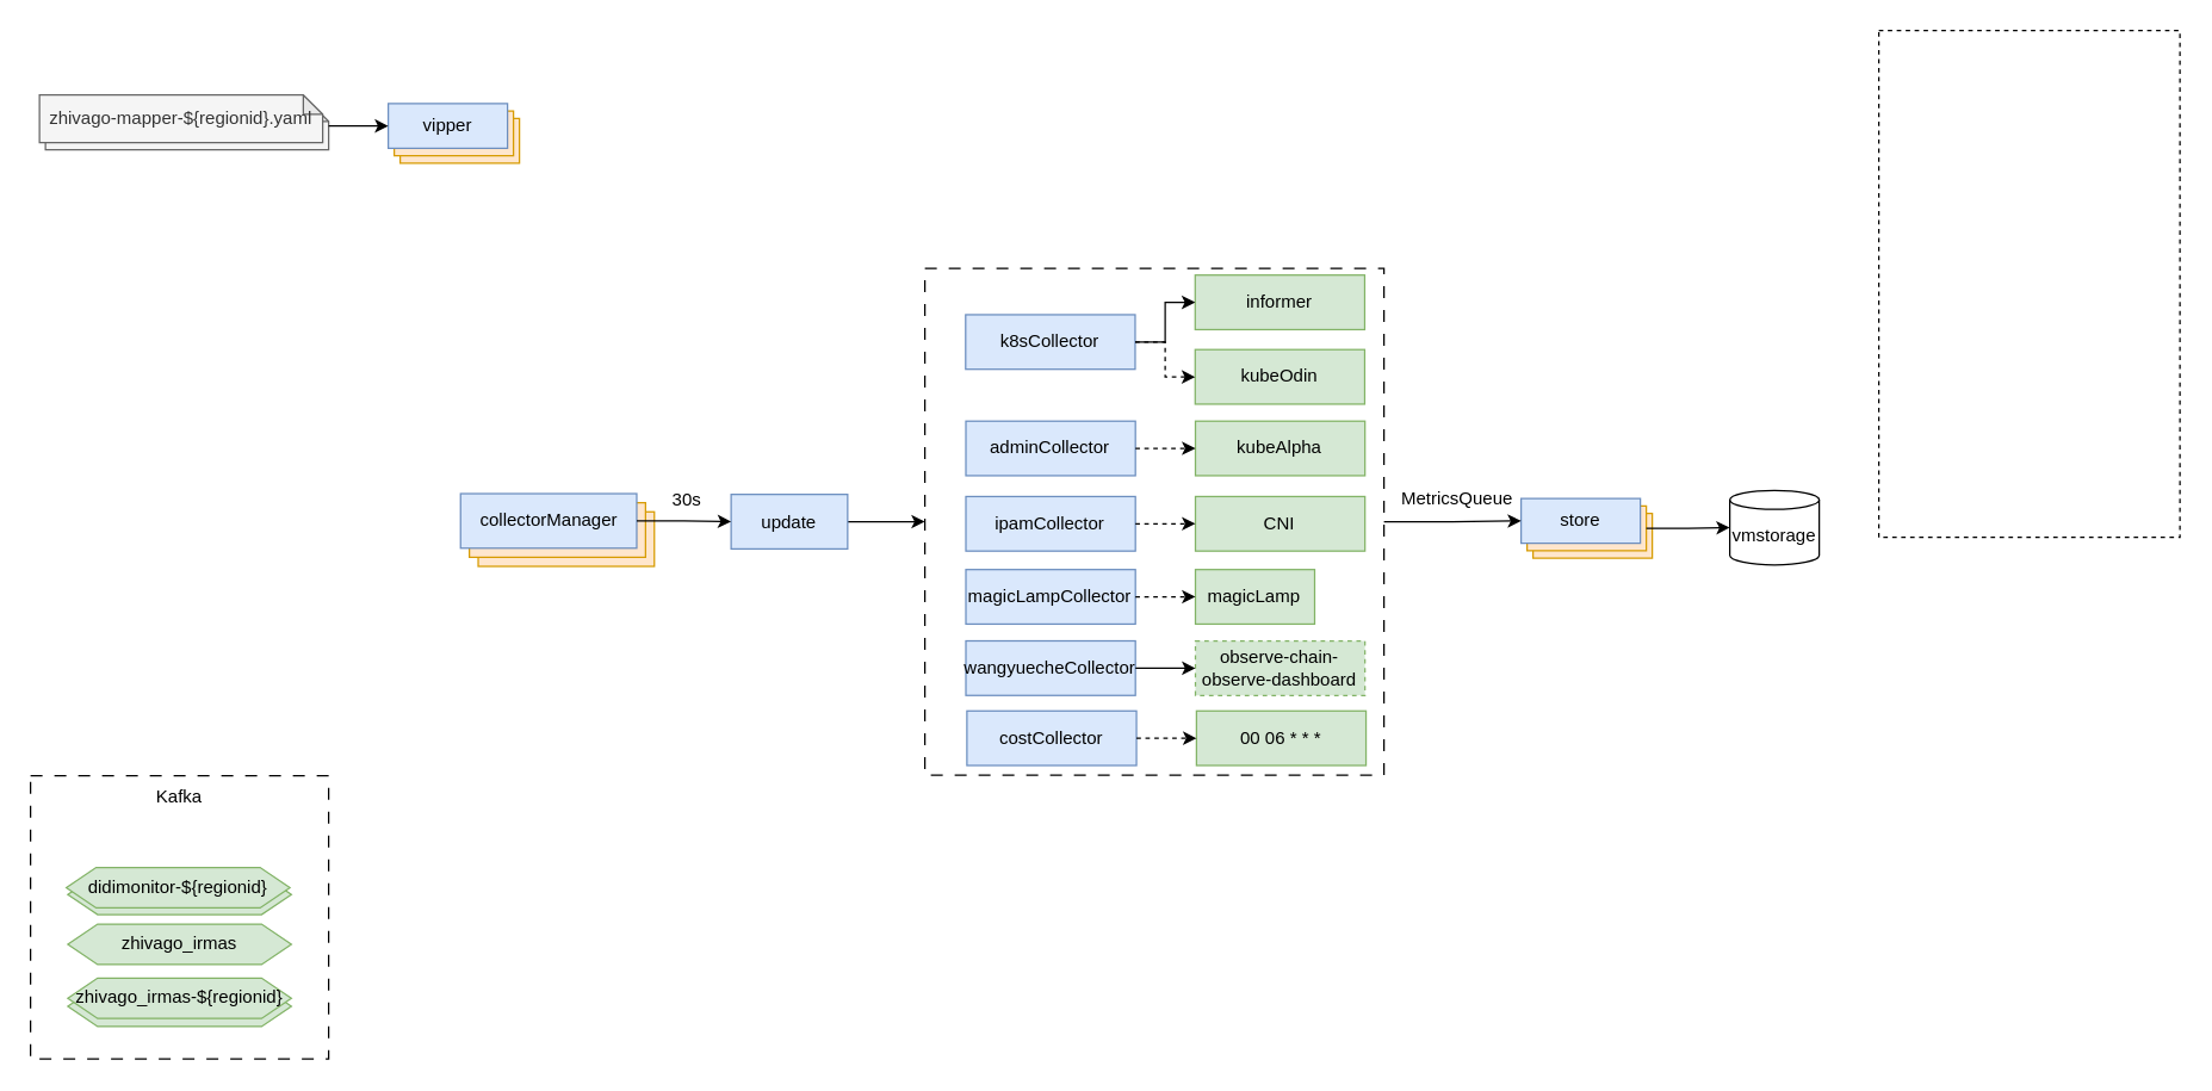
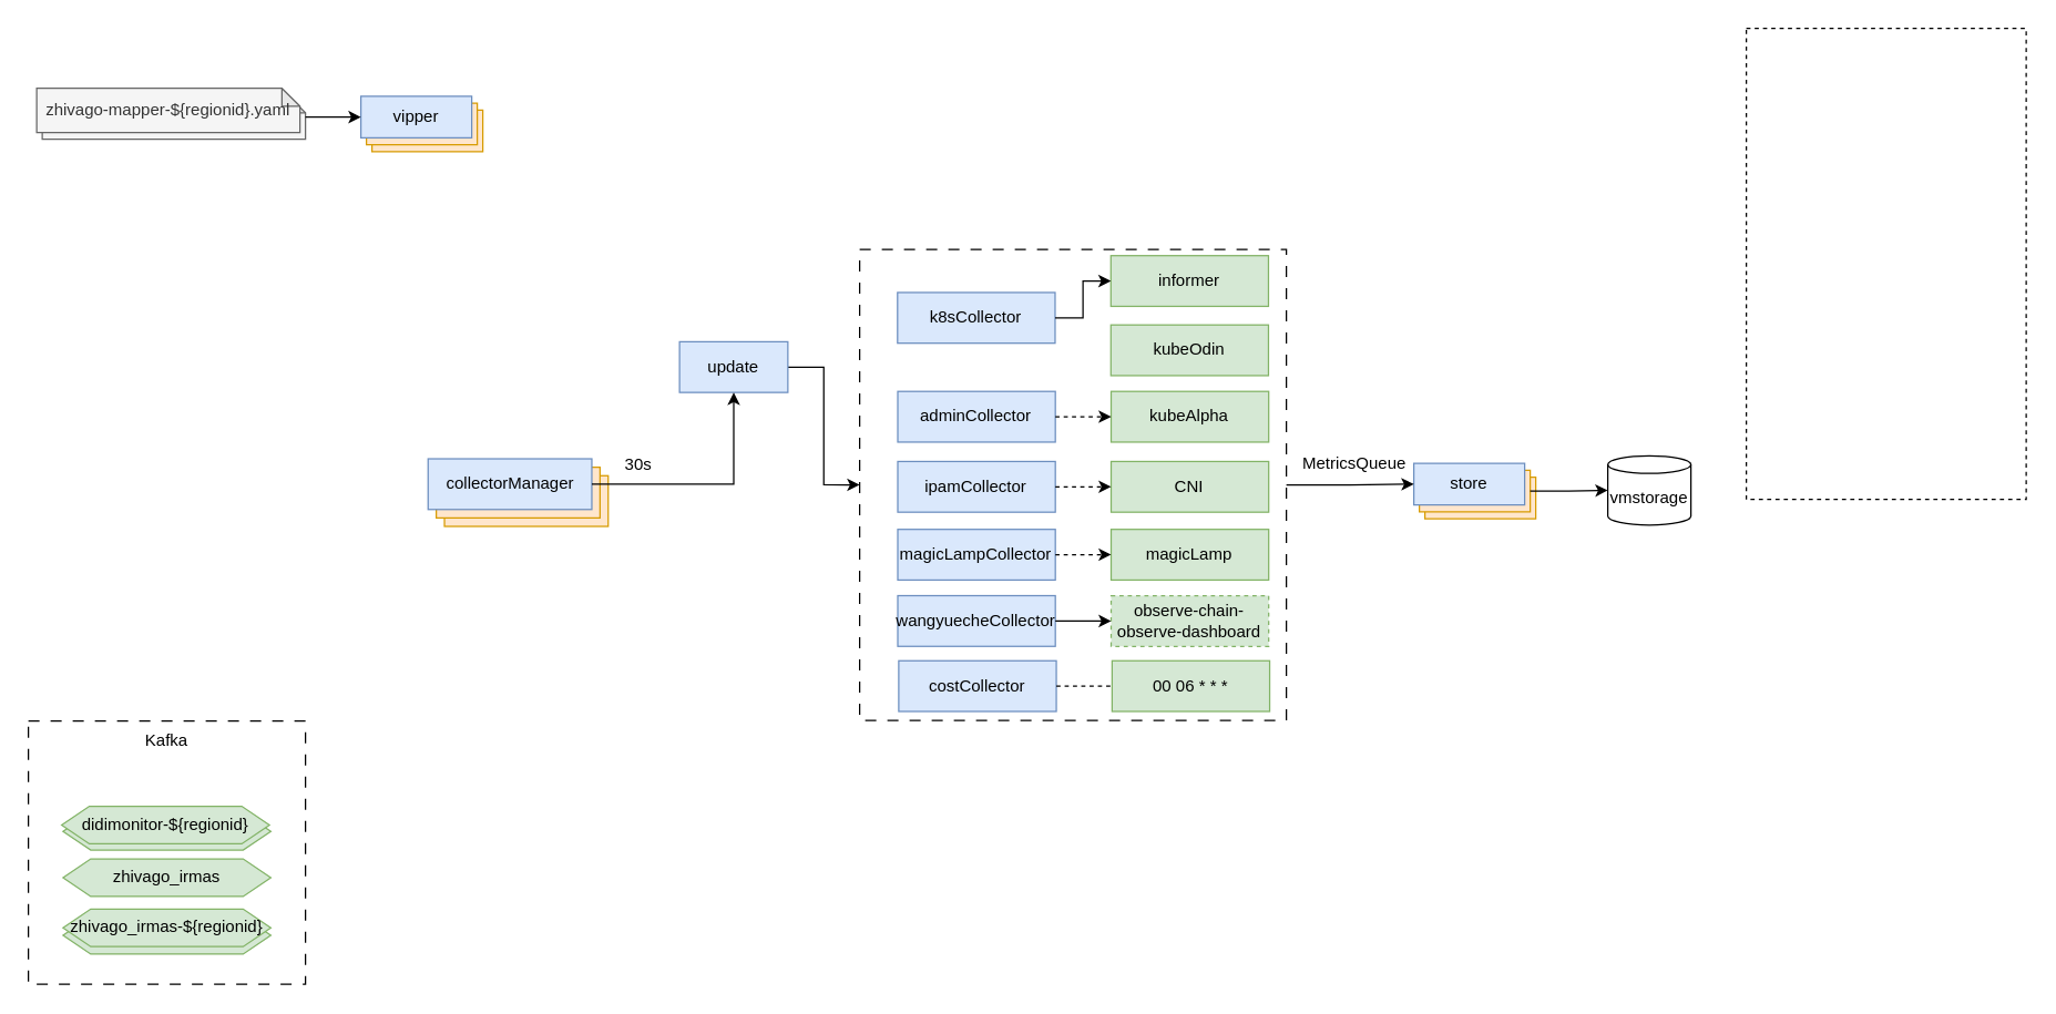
  <mxCell id="0" />
  <mxCell id="1" parent="0" />
  <mxCell id="2" value="" style="rounded=0;whiteSpace=wrap;html=1;dashed=1;" parent="1" vertex="1"><mxGeometry x="1260" y="20" width="202" height="340" as="geometry" /></mxCell>
  <mxCell id="3" value="vmstorage" style="shape=cylinder3;whiteSpace=wrap;html=1;boundedLbl=1;backgroundOutline=1;size=6.37;" parent="1" vertex="1"><mxGeometry x="1160" y="328.5" width="60" height="50" as="geometry" /></mxCell>
  <mxCell id="4" value="" style="group" parent="1" vertex="1" connectable="0"><mxGeometry x="20" y="520" width="200" height="190" as="geometry" /></mxCell>
  <mxCell id="5" value="" style="rounded=0;whiteSpace=wrap;html=1;dashed=1;dashPattern=8 8;" parent="4" vertex="1"><mxGeometry width="200" height="190" as="geometry" /></mxCell>
  <mxCell id="6" value="zhivago_irmas" style="shape=hexagon;perimeter=hexagonPerimeter2;whiteSpace=wrap;html=1;fixedSize=1;fillColor=#d5e8d4;strokeColor=#82b366;" parent="4" vertex="1"><mxGeometry x="25" y="99.524" width="150" height="27.143" as="geometry" /></mxCell>
  <mxCell id="7" value="" style="group" parent="4" vertex="1" connectable="0"><mxGeometry x="25" y="63.333" width="150" height="36.19" as="geometry" /></mxCell>
  <mxCell id="8" style="edgeStyle=orthogonalEdgeStyle;rounded=0;orthogonalLoop=1;jettySize=auto;html=1;exitX=1;exitY=0.75;exitDx=0;exitDy=0;entryX=1;entryY=0.25;entryDx=0;entryDy=0;" parent="7" source="9" target="10" edge="1"><mxGeometry relative="1" as="geometry" /></mxCell>
  <mxCell id="9" value="" style="shape=hexagon;perimeter=hexagonPerimeter2;whiteSpace=wrap;html=1;fixedSize=1;fillColor=#d5e8d4;strokeColor=#82b366;" parent="7" vertex="1"><mxGeometry y="2.714" width="150" height="27.143" as="geometry" /></mxCell>
  <mxCell id="10" value="didimonitor-${regionid}" style="shape=hexagon;perimeter=hexagonPerimeter2;whiteSpace=wrap;html=1;fixedSize=1;fillColor=#d5e8d4;strokeColor=#82b366;" parent="7" vertex="1"><mxGeometry x="-1" y="-1.81" width="150" height="27.143" as="geometry" /></mxCell>
  <mxCell id="11" value="Kafka" style="text;html=1;strokeColor=none;fillColor=none;align=center;verticalAlign=middle;whiteSpace=wrap;rounded=0;" parent="4" vertex="1"><mxGeometry x="70" width="60" height="27.143" as="geometry" /></mxCell>
  <mxCell id="12" value="" style="group" parent="4" vertex="1" connectable="0"><mxGeometry x="25" y="135.714" width="150" height="36.19" as="geometry" /></mxCell>
  <mxCell id="13" value="" style="shape=hexagon;perimeter=hexagonPerimeter2;whiteSpace=wrap;html=1;fixedSize=1;fillColor=#d5e8d4;strokeColor=#82b366;" parent="12" vertex="1"><mxGeometry y="5.429" width="150" height="27.143" as="geometry" /></mxCell>
  <mxCell id="14" value="zhivago_irmas-${regionid}" style="shape=hexagon;perimeter=hexagonPerimeter2;whiteSpace=wrap;html=1;fixedSize=1;fillColor=#d5e8d4;strokeColor=#82b366;" parent="12" vertex="1"><mxGeometry width="150" height="27.143" as="geometry" /></mxCell>
  <mxCell id="15" value="" style="group" parent="1" vertex="1" connectable="0"><mxGeometry x="20" y="60" width="200" height="40" as="geometry" /></mxCell>
  <mxCell id="16" value="" style="shape=note;whiteSpace=wrap;html=1;backgroundOutline=1;darkOpacity=0.05;size=13;fillColor=#f5f5f5;fontColor=#333333;strokeColor=#666666;" parent="15" vertex="1"><mxGeometry x="10" y="8" width="190" height="32" as="geometry" /></mxCell>
  <mxCell id="17" value="zhivago-mapper-${regionid}.yaml" style="shape=note;whiteSpace=wrap;html=1;backgroundOutline=1;darkOpacity=0.05;size=13;fillColor=#f5f5f5;fontColor=#333333;strokeColor=#666666;" parent="15" vertex="1"><mxGeometry x="6" y="3.2" width="190" height="32" as="geometry" /></mxCell>
  <mxCell id="18" value="" style="group" parent="1" vertex="1" connectable="0"><mxGeometry x="260" y="68" width="88" height="41" as="geometry" /></mxCell>
  <mxCell id="19" value="" style="rounded=0;whiteSpace=wrap;html=1;fillColor=#ffe6cc;strokeColor=#d79b00;" parent="18" vertex="1"><mxGeometry x="8" y="11" width="80" height="30" as="geometry" /></mxCell>
  <mxCell id="20" value="" style="rounded=0;whiteSpace=wrap;html=1;fillColor=#ffe6cc;strokeColor=#d79b00;" parent="18" vertex="1"><mxGeometry x="4" y="6" width="80" height="30" as="geometry" /></mxCell>
  <mxCell id="21" value="vipper" style="rounded=0;whiteSpace=wrap;html=1;fillColor=#dae8fc;strokeColor=#6c8ebf;" parent="18" vertex="1"><mxGeometry y="1" width="80" height="30" as="geometry" /></mxCell>
  <mxCell id="22" value="" style="edgeStyle=orthogonalEdgeStyle;rounded=0;orthogonalLoop=1;jettySize=auto;html=1;" parent="1" source="16" target="21" edge="1"><mxGeometry relative="1" as="geometry" /></mxCell>
  <mxCell id="23" value="" style="group" parent="1" vertex="1" connectable="0"><mxGeometry x="1020" y="333" width="88" height="41" as="geometry" /></mxCell>
  <mxCell id="24" value="" style="rounded=0;whiteSpace=wrap;html=1;fillColor=#ffe6cc;strokeColor=#d79b00;" parent="23" vertex="1"><mxGeometry x="8" y="11" width="80" height="30" as="geometry" /></mxCell>
  <mxCell id="25" value="" style="rounded=0;whiteSpace=wrap;html=1;fillColor=#ffe6cc;strokeColor=#d79b00;" parent="23" vertex="1"><mxGeometry x="4" y="6" width="80" height="30" as="geometry" /></mxCell>
  <mxCell id="26" value="store" style="rounded=0;whiteSpace=wrap;html=1;fillColor=#dae8fc;strokeColor=#6c8ebf;" parent="23" vertex="1"><mxGeometry y="1" width="80" height="30" as="geometry" /></mxCell>
  <mxCell id="27" value="" style="group" parent="1" vertex="1" connectable="0"><mxGeometry x="308.5" y="329.5" width="130" height="50" as="geometry" /></mxCell>
  <mxCell id="28" value="" style="rounded=0;whiteSpace=wrap;html=1;fillColor=#ffe6cc;strokeColor=#d79b00;" parent="27" vertex="1"><mxGeometry x="11.818" y="13.415" width="118.182" height="36.585" as="geometry" /></mxCell>
  <mxCell id="29" value="" style="rounded=0;whiteSpace=wrap;html=1;fillColor=#ffe6cc;strokeColor=#d79b00;" parent="27" vertex="1"><mxGeometry x="5.909" y="7.317" width="118.182" height="36.585" as="geometry" /></mxCell>
  <mxCell id="30" value="collectorManager" style="rounded=0;whiteSpace=wrap;html=1;fillColor=#dae8fc;strokeColor=#6c8ebf;" parent="27" vertex="1"><mxGeometry y="1.22" width="118.182" height="36.585" as="geometry" /></mxCell>
  <mxCell id="31" value="" style="edgeStyle=orthogonalEdgeStyle;rounded=0;orthogonalLoop=1;jettySize=auto;html=1;entryX=0;entryY=0.5;entryDx=0;entryDy=0;" edge="1" parent="1" source="32" target="36"><mxGeometry relative="1" as="geometry"><mxPoint x="648.182" y="349.512" as="targetPoint" /></mxGeometry></mxCell>
- <mxCell id="32" value="update" style="rounded=0;whiteSpace=wrap;html=1;fillColor=#dae8fc;strokeColor=#6c8ebf;" parent="1" vertex="1"><mxGeometry x="490" y="331.22" width="78.18" height="36.59" as="geometry" /></mxCell>
+ <mxCell id="32" value="update" style="rounded=0;whiteSpace=wrap;html=1;fillColor=#dae8fc;strokeColor=#6c8ebf;" parent="1" vertex="1"><mxGeometry x="490" y="246.22" width="78.18" height="36.59" as="geometry" /></mxCell>
  <mxCell id="33" value="" style="edgeStyle=orthogonalEdgeStyle;rounded=0;orthogonalLoop=1;jettySize=auto;html=1;" parent="1" source="30" target="32" edge="1"><mxGeometry relative="1" as="geometry" /></mxCell>
  <mxCell id="34" value="30s" style="text;html=1;align=center;verticalAlign=middle;resizable=0;points=[];autosize=1;strokeColor=none;fillColor=none;" parent="1" vertex="1"><mxGeometry x="440" y="320" width="40" height="30" as="geometry" /></mxCell>
  <mxCell id="35" value="" style="group" vertex="1" connectable="0" parent="1"><mxGeometry x="630" y="179.51" width="308" height="340" as="geometry" /></mxCell>
  <mxCell id="36" value="" style="rounded=0;whiteSpace=wrap;html=1;dashed=1;dashPattern=8 8;" parent="35" vertex="1"><mxGeometry x="-10" width="308" height="340" as="geometry" /></mxCell>
  <mxCell id="37" value="adminCollector" style="rounded=0;whiteSpace=wrap;html=1;fillColor=#dae8fc;strokeColor=#6c8ebf;" parent="35" vertex="1"><mxGeometry x="17.498" y="102.56" width="113.75" height="36.585" as="geometry" /></mxCell>
  <mxCell id="38" value="ipamCollector" style="rounded=0;whiteSpace=wrap;html=1;fillColor=#dae8fc;strokeColor=#6c8ebf;" parent="35" vertex="1"><mxGeometry x="17.498" y="153.14" width="113.75" height="36.585" as="geometry" /></mxCell>
  <mxCell id="39" value="magicLampCollector" style="rounded=0;whiteSpace=wrap;html=1;fillColor=#dae8fc;strokeColor=#6c8ebf;" parent="35" vertex="1"><mxGeometry x="17.498" y="202.14" width="113.75" height="36.585" as="geometry" /></mxCell>
- <mxCell id="40" value="magicLamp" style="rounded=0;whiteSpace=wrap;html=1;fillColor=#d5e8d4;strokeColor=#82b366;" parent="35" vertex="1"><mxGeometry x="171.498" y="202.14" width="80" height="36.585" as="geometry" /></mxCell>
+ <mxCell id="40" value="magicLamp" style="rounded=0;whiteSpace=wrap;html=1;fillColor=#d5e8d4;strokeColor=#82b366;" parent="35" vertex="1"><mxGeometry x="171.498" y="202.14" width="113.75" height="36.585" as="geometry" /></mxCell>
  <mxCell id="41" value="" style="edgeStyle=orthogonalEdgeStyle;rounded=0;orthogonalLoop=1;jettySize=auto;html=1;dashed=1;" parent="35" source="39" target="40" edge="1"><mxGeometry relative="1" as="geometry" /></mxCell>
  <mxCell id="42" value="CNI" style="rounded=0;whiteSpace=wrap;html=1;fillColor=#d5e8d4;strokeColor=#82b366;" parent="35" vertex="1"><mxGeometry x="171.498" y="153.14" width="113.75" height="36.585" as="geometry" /></mxCell>
  <mxCell id="43" value="" style="edgeStyle=orthogonalEdgeStyle;rounded=0;orthogonalLoop=1;jettySize=auto;html=1;dashed=1;" parent="35" source="38" target="42" edge="1"><mxGeometry relative="1" as="geometry" /></mxCell>
  <mxCell id="44" value="k8sCollector" style="rounded=0;whiteSpace=wrap;html=1;fillColor=#dae8fc;strokeColor=#6c8ebf;" parent="35" vertex="1"><mxGeometry x="17.325" y="31.15" width="113.75" height="36.585" as="geometry" /></mxCell>
  <mxCell id="45" value="informer" style="rounded=0;whiteSpace=wrap;html=1;fillColor=#d5e8d4;strokeColor=#82b366;" parent="35" vertex="1"><mxGeometry x="171.325" y="4.56" width="113.75" height="36.585" as="geometry" /></mxCell>
  <mxCell id="46" value="kubeOdin" style="rounded=0;whiteSpace=wrap;html=1;fillColor=#d5e8d4;strokeColor=#82b366;" parent="35" vertex="1"><mxGeometry x="171.325" y="54.56" width="113.75" height="36.585" as="geometry" /></mxCell>
- <mxCell id="47" value="" style="edgeStyle=orthogonalEdgeStyle;rounded=0;orthogonalLoop=1;jettySize=auto;html=1;dashed=1;" parent="35" source="44" target="46" edge="1"><mxGeometry relative="1" as="geometry" /></mxCell>
  <mxCell id="48" value="" style="edgeStyle=orthogonalEdgeStyle;rounded=0;orthogonalLoop=1;jettySize=auto;html=1;exitX=1;exitY=0.5;exitDx=0;exitDy=0;entryX=0;entryY=0.5;entryDx=0;entryDy=0;dashed=0;" parent="35" source="44" target="45" edge="1"><mxGeometry relative="1" as="geometry"><mxPoint x="140.525" y="59.15" as="sourcePoint" /><mxPoint x="343.613" y="121.15" as="targetPoint" /></mxGeometry></mxCell>
  <mxCell id="49" value="kubeAlpha" style="rounded=0;whiteSpace=wrap;html=1;fillColor=#d5e8d4;strokeColor=#82b366;" parent="35" vertex="1"><mxGeometry x="171.498" y="102.56" width="113.75" height="36.585" as="geometry" /></mxCell>
  <mxCell id="50" value="" style="edgeStyle=orthogonalEdgeStyle;rounded=0;orthogonalLoop=1;jettySize=auto;html=1;dashed=1;" parent="35" source="37" target="49" edge="1"><mxGeometry relative="1" as="geometry" /></mxCell>
  <mxCell id="51" value="wangyuecheCollector" style="rounded=0;whiteSpace=wrap;html=1;fillColor=#dae8fc;strokeColor=#6c8ebf;" vertex="1" parent="35"><mxGeometry x="17.498" y="250.0" width="113.75" height="36.585" as="geometry" /></mxCell>
  <mxCell id="52" value="observe-chain-observe-dashboard" style="rounded=0;whiteSpace=wrap;html=1;fillColor=#d5e8d4;strokeColor=#82b366;dashed=1;" vertex="1" parent="35"><mxGeometry x="171.498" y="250.0" width="113.75" height="36.585" as="geometry" /></mxCell>
  <mxCell id="53" value="" style="edgeStyle=orthogonalEdgeStyle;rounded=0;orthogonalLoop=1;jettySize=auto;html=1;dashed=0;" edge="1" parent="35" source="51" target="52"><mxGeometry relative="1" as="geometry" /></mxCell>
  <mxCell id="54" value="costCollector" style="rounded=0;whiteSpace=wrap;html=1;fillColor=#dae8fc;strokeColor=#6c8ebf;" vertex="1" parent="35"><mxGeometry x="18.201" y="297.0" width="113.75" height="36.585" as="geometry" /></mxCell>
  <mxCell id="55" value="00 06 * * *" style="rounded=0;whiteSpace=wrap;html=1;fillColor=#d5e8d4;strokeColor=#82b366;" vertex="1" parent="35"><mxGeometry x="172.201" y="297.0" width="113.75" height="36.585" as="geometry" /></mxCell>
- <mxCell id="56" value="" style="edgeStyle=orthogonalEdgeStyle;rounded=0;orthogonalLoop=1;jettySize=auto;html=1;dashed=1;" edge="1" parent="35" source="54" target="55"><mxGeometry relative="1" as="geometry" /></mxCell>
+ <mxCell id="56" value="" style="edgeStyle=orthogonalEdgeStyle;rounded=0;orthogonalLoop=1;jettySize=auto;html=1;dashed=1;endArrow=none;" edge="1" parent="35" source="54" target="55"><mxGeometry relative="1" as="geometry" /></mxCell>
  <mxCell id="57" value="" style="edgeStyle=orthogonalEdgeStyle;rounded=0;orthogonalLoop=1;jettySize=auto;html=1;" edge="1" parent="1" source="36" target="26"><mxGeometry relative="1" as="geometry" /></mxCell>
  <mxCell id="58" value="MetricsQueue" style="text;whiteSpace=wrap;" vertex="1" parent="1"><mxGeometry x="938" y="320" width="110" height="40" as="geometry" /></mxCell>
  <mxCell id="59" value="" style="edgeStyle=orthogonalEdgeStyle;rounded=0;orthogonalLoop=1;jettySize=auto;html=1;" edge="1" parent="1" source="25" target="3"><mxGeometry relative="1" as="geometry" /></mxCell>
